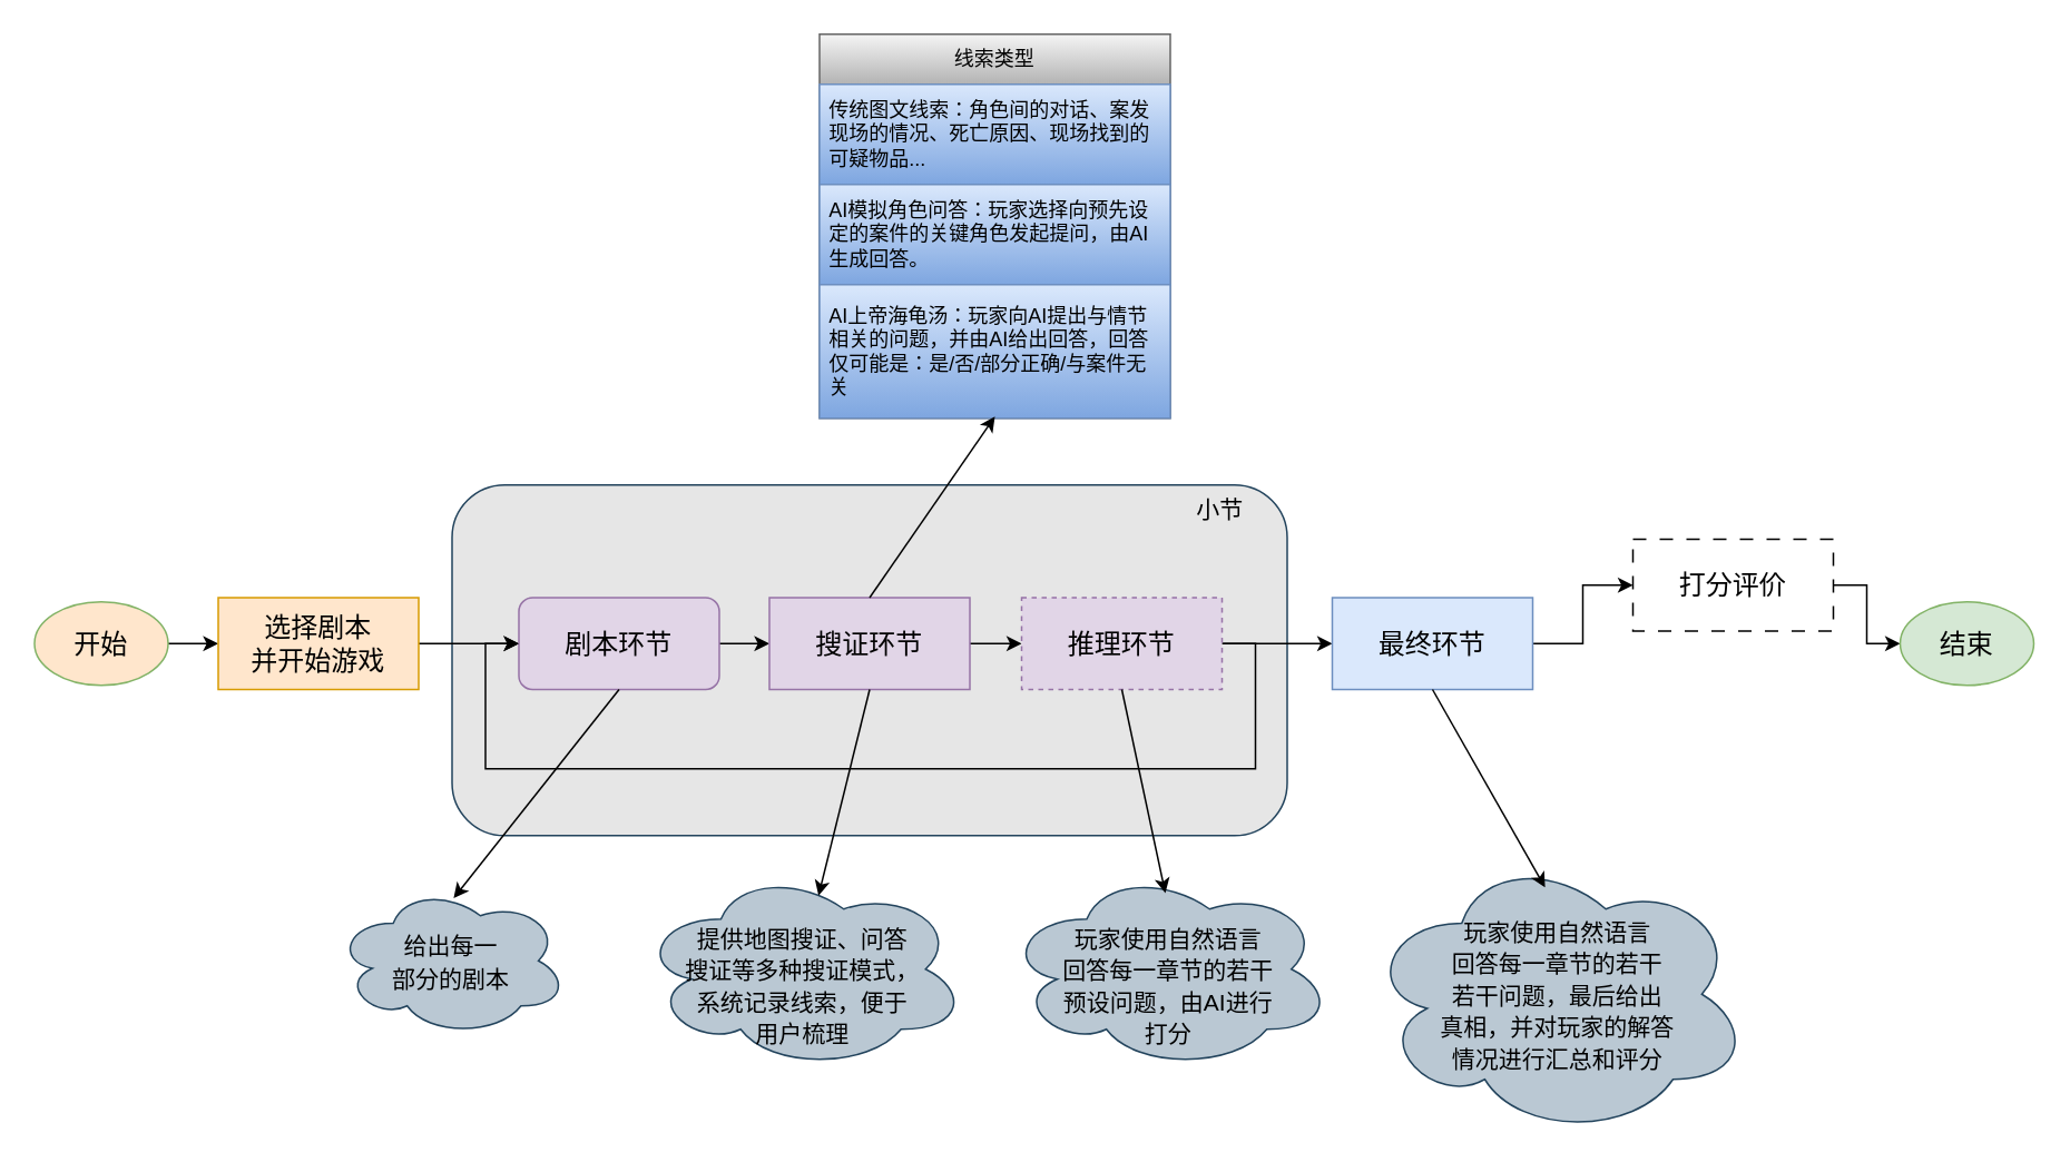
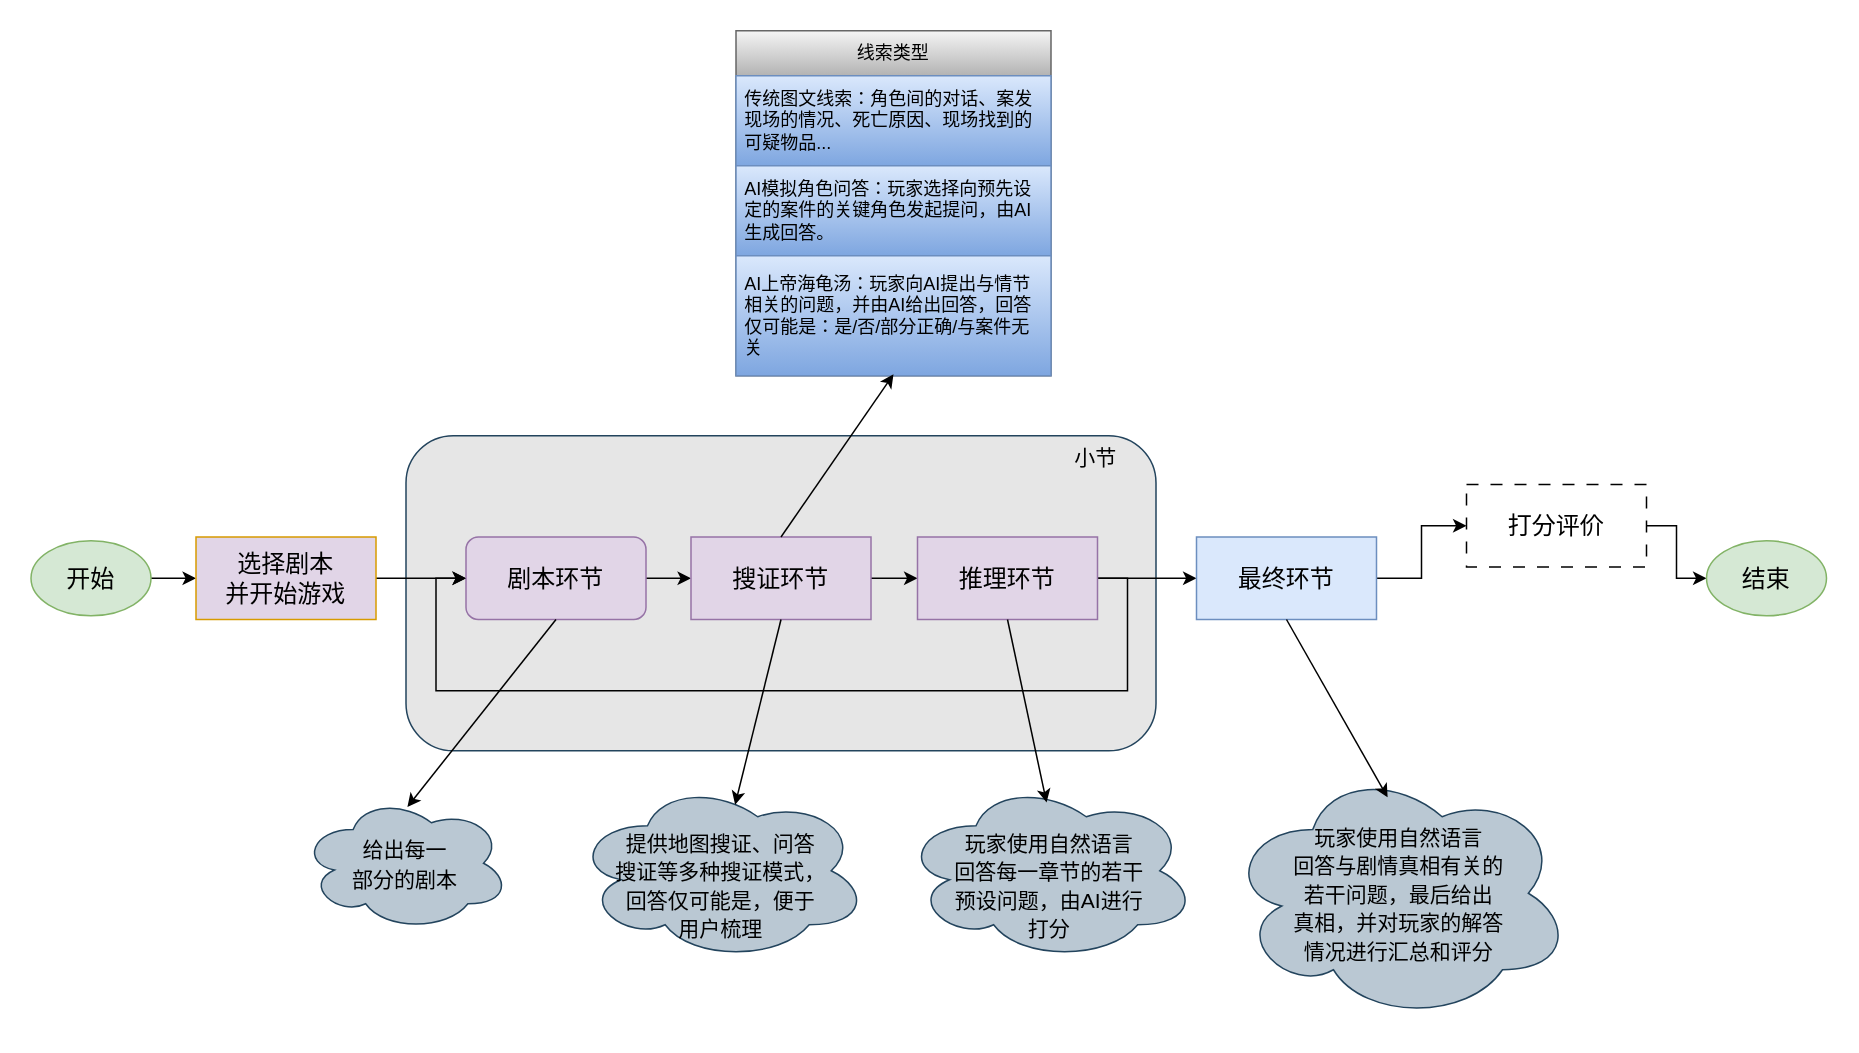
  <mxCell id="0" />
  <mxCell id="1" parent="0" />
  <mxCell id="2" value="" style="rounded=1;whiteSpace=wrap;html=1;labelPosition=center;verticalLabelPosition=top;align=center;verticalAlign=bottom;fillColor=#E6E6E6;strokeColor=#23445d;" vertex="1" parent="1"><mxGeometry x="270" y="290" width="500" height="210" as="geometry" /></mxCell>
  <mxCell id="3" style="edgeStyle=orthogonalEdgeStyle;rounded=0;orthogonalLoop=1;jettySize=auto;html=1;exitX=1;exitY=0.5;exitDx=0;exitDy=0;entryX=0;entryY=0.5;entryDx=0;entryDy=0;" edge="1" parent="1" source="4" target="6"><mxGeometry relative="1" as="geometry" /></mxCell>
- <mxCell id="4" value="&lt;font style=&quot;font-size: 16px;&quot;&gt;开始&lt;/font&gt;" style="ellipse;whiteSpace=wrap;html=1;fillColor=#ffe6cc;strokeColor=#82b366;" vertex="1" parent="1"><mxGeometry x="20" y="360" width="80" height="50" as="geometry" /></mxCell>
+ <mxCell id="4" value="&lt;font style=&quot;font-size: 16px;&quot;&gt;开始&lt;/font&gt;" style="ellipse;whiteSpace=wrap;html=1;fillColor=#d5e8d4;strokeColor=#82b366;" vertex="1" parent="1"><mxGeometry x="20" y="360" width="80" height="50" as="geometry" /></mxCell>
  <mxCell id="5" style="edgeStyle=orthogonalEdgeStyle;rounded=0;orthogonalLoop=1;jettySize=auto;html=1;exitX=1;exitY=0.5;exitDx=0;exitDy=0;entryX=0;entryY=0.5;entryDx=0;entryDy=0;" edge="1" parent="1" source="6" target="8"><mxGeometry relative="1" as="geometry" /></mxCell>
- <mxCell id="6" value="&lt;font style=&quot;font-size: 16px;&quot;&gt;选择剧本&lt;/font&gt;&lt;div&gt;&lt;font style=&quot;font-size: 16px;&quot;&gt;并开始游戏&lt;/font&gt;&lt;/div&gt;" style="rounded=0;whiteSpace=wrap;html=1;fillColor=#ffe6cc;strokeColor=#d79b00;" vertex="1" parent="1"><mxGeometry x="130" y="357.5" width="120" height="55" as="geometry" /></mxCell>
+ <mxCell id="6" value="&lt;font style=&quot;font-size: 16px;&quot;&gt;选择剧本&lt;/font&gt;&lt;div&gt;&lt;font style=&quot;font-size: 16px;&quot;&gt;并开始游戏&lt;/font&gt;&lt;/div&gt;" style="rounded=0;whiteSpace=wrap;html=1;fillColor=#e1d5e7;strokeColor=#d79b00;" vertex="1" parent="1"><mxGeometry x="130" y="357.5" width="120" height="55" as="geometry" /></mxCell>
  <mxCell id="7" style="edgeStyle=orthogonalEdgeStyle;rounded=0;orthogonalLoop=1;jettySize=auto;html=1;exitX=1;exitY=0.5;exitDx=0;exitDy=0;entryX=0;entryY=0.5;entryDx=0;entryDy=0;" edge="1" parent="1" source="8" target="10"><mxGeometry relative="1" as="geometry" /></mxCell>
  <mxCell id="8" value="&lt;span style=&quot;font-size: 16px;&quot;&gt;剧本环节&lt;/span&gt;" style="whiteSpace=wrap;html=1;fillColor=#e1d5e7;strokeColor=#9673a6;rounded=1;" vertex="1" parent="1"><mxGeometry x="310" y="357.5" width="120" height="55" as="geometry" /></mxCell>
  <mxCell id="9" style="edgeStyle=orthogonalEdgeStyle;rounded=0;orthogonalLoop=1;jettySize=auto;html=1;exitX=1;exitY=0.5;exitDx=0;exitDy=0;entryX=0;entryY=0.5;entryDx=0;entryDy=0;" edge="1" parent="1" source="10" target="13"><mxGeometry relative="1" as="geometry" /></mxCell>
  <mxCell id="10" value="&lt;span style=&quot;font-size: 16px;&quot;&gt;搜证环节&lt;/span&gt;" style="rounded=0;whiteSpace=wrap;html=1;fillColor=#e1d5e7;strokeColor=#9673a6;" vertex="1" parent="1"><mxGeometry x="460" y="357.5" width="120" height="55" as="geometry" /></mxCell>
  <mxCell id="11" style="edgeStyle=orthogonalEdgeStyle;rounded=0;orthogonalLoop=1;jettySize=auto;html=1;exitX=1;exitY=0.5;exitDx=0;exitDy=0;entryX=0;entryY=0.5;entryDx=0;entryDy=0;" edge="1" parent="1" source="13" target="22"><mxGeometry relative="1" as="geometry" /></mxCell>
  <mxCell id="12" style="edgeStyle=orthogonalEdgeStyle;rounded=0;orthogonalLoop=1;jettySize=auto;html=1;exitX=1;exitY=0.5;exitDx=0;exitDy=0;entryX=0;entryY=0.5;entryDx=0;entryDy=0;" edge="1" parent="1" source="13" target="8"><mxGeometry relative="1" as="geometry"><Array as="points"><mxPoint x="751" y="385" /><mxPoint x="751" y="460" /><mxPoint x="290" y="460" /><mxPoint x="290" y="385" /></Array></mxGeometry></mxCell>
- <mxCell id="13" value="&lt;span style=&quot;font-size: 16px;&quot;&gt;推理环节&lt;/span&gt;" style="rounded=0;whiteSpace=wrap;html=1;fillColor=#e1d5e7;strokeColor=#9673a6;dashed=1;" vertex="1" parent="1"><mxGeometry x="611" y="357.5" width="120" height="55" as="geometry" /></mxCell>
+ <mxCell id="13" value="&lt;span style=&quot;font-size: 16px;&quot;&gt;推理环节&lt;/span&gt;" style="rounded=0;whiteSpace=wrap;html=1;fillColor=#e1d5e7;strokeColor=#9673a6;" vertex="1" parent="1"><mxGeometry x="611" y="357.5" width="120" height="55" as="geometry" /></mxCell>
  <mxCell id="14" value="线索类型" style="swimlane;fontStyle=0;childLayout=stackLayout;horizontal=1;startSize=30;horizontalStack=0;resizeParent=1;resizeParentMax=0;resizeLast=0;collapsible=1;marginBottom=0;whiteSpace=wrap;html=1;fillColor=#f5f5f5;gradientColor=#b3b3b3;strokeColor=#666666;" vertex="1" parent="1"><mxGeometry x="490" y="20" width="210" height="230" as="geometry" /></mxCell>
  <mxCell id="15" value="传统图文线索：角色间的对话、案发现场的情况、死亡原因、现场找到的可疑物品..." style="text;strokeColor=#6c8ebf;fillColor=#dae8fc;align=left;verticalAlign=middle;spacingLeft=4;spacingRight=4;overflow=hidden;points=[[0,0.5],[1,0.5]];portConstraint=eastwest;rotatable=0;whiteSpace=wrap;html=1;gradientColor=#7ea6e0;" vertex="1" parent="14"><mxGeometry y="30" width="210" height="60" as="geometry" /></mxCell>
  <mxCell id="16" value="AI模拟角色问答：玩家选择向预先设定的案件的关键角色发起提问，由AI生成回答。" style="text;strokeColor=#6c8ebf;fillColor=#dae8fc;align=left;verticalAlign=middle;spacingLeft=4;spacingRight=4;overflow=hidden;points=[[0,0.5],[1,0.5]];portConstraint=eastwest;rotatable=0;whiteSpace=wrap;html=1;gradientColor=#7ea6e0;" vertex="1" parent="14"><mxGeometry y="90" width="210" height="60" as="geometry" /></mxCell>
  <mxCell id="17" value="AI上帝海龟汤：玩家向AI提出与情节相关的问题，并由AI给出回答，回答仅可能是：是/否/部分正确/与案件无关" style="text;strokeColor=#6c8ebf;fillColor=#dae8fc;align=left;verticalAlign=middle;spacingLeft=4;spacingRight=4;overflow=hidden;points=[[0,0.5],[1,0.5]];portConstraint=eastwest;rotatable=0;whiteSpace=wrap;html=1;gradientColor=#7ea6e0;" vertex="1" parent="14"><mxGeometry y="150" width="210" height="80" as="geometry" /></mxCell>
  <mxCell id="18" value="&lt;font style=&quot;font-size: 14px;&quot;&gt;给出每一&lt;/font&gt;&lt;div&gt;&lt;font style=&quot;font-size: 14px;&quot;&gt;部分的&lt;/font&gt;&lt;span style=&quot;font-size: 14px; background-color: initial;&quot;&gt;剧本&lt;/span&gt;&lt;/div&gt;" style="ellipse;shape=cloud;whiteSpace=wrap;html=1;fontSize=16;fillColor=#bac8d3;strokeColor=#23445d;" vertex="1" parent="1"><mxGeometry x="200" y="530" width="139.09" height="90" as="geometry" /></mxCell>
- <mxCell id="19" value="&lt;div&gt;&lt;span style=&quot;font-size: 14px;&quot;&gt;&lt;br&gt;&lt;/span&gt;&lt;/div&gt;&lt;span style=&quot;font-size: 14px;&quot;&gt;提供地图搜证、问答&lt;/span&gt;&lt;div&gt;&lt;span style=&quot;font-size: 14px;&quot;&gt;搜证等多种搜证模式，&lt;/span&gt;&lt;/div&gt;&lt;div&gt;&lt;span style=&quot;font-size: 14px;&quot;&gt;系统记录线索，便于&lt;/span&gt;&lt;/div&gt;&lt;div&gt;&lt;span style=&quot;font-size: 14px;&quot;&gt;用户梳理&lt;/span&gt;&lt;/div&gt;" style="ellipse;shape=cloud;whiteSpace=wrap;html=1;fontSize=16;fillColor=#bac8d3;strokeColor=#23445d;" vertex="1" parent="1"><mxGeometry x="382" y="520" width="196" height="120" as="geometry" /></mxCell>
+ <mxCell id="19" value="&lt;div&gt;&lt;span style=&quot;font-size: 14px;&quot;&gt;&lt;br&gt;&lt;/span&gt;&lt;/div&gt;&lt;span style=&quot;font-size: 14px;&quot;&gt;提供地图搜证、问答&lt;/span&gt;&lt;div&gt;&lt;span style=&quot;font-size: 14px;&quot;&gt;搜证等多种搜证模式，&lt;/span&gt;&lt;/div&gt;&lt;div&gt;&lt;span style=&quot;font-size: 14px;&quot;&gt;回答仅可能是，便于&lt;/span&gt;&lt;/div&gt;&lt;div&gt;&lt;span style=&quot;font-size: 14px;&quot;&gt;用户梳理&lt;/span&gt;&lt;/div&gt;" style="ellipse;shape=cloud;whiteSpace=wrap;html=1;fontSize=16;fillColor=#bac8d3;strokeColor=#23445d;" vertex="1" parent="1"><mxGeometry x="382" y="520" width="196" height="120" as="geometry" /></mxCell>
  <mxCell id="20" value="&lt;div&gt;&lt;font style=&quot;font-size: 14px;&quot;&gt;&lt;br&gt;&lt;/font&gt;&lt;/div&gt;&lt;font style=&quot;font-size: 14px;&quot;&gt;玩家使用自然语言&lt;/font&gt;&lt;div&gt;&lt;font style=&quot;font-size: 14px;&quot;&gt;回答每一章节的若干&lt;/font&gt;&lt;/div&gt;&lt;div&gt;&lt;font style=&quot;font-size: 14px;&quot;&gt;预设问题，由AI进行&lt;/font&gt;&lt;/div&gt;&lt;div&gt;&lt;font style=&quot;font-size: 14px;&quot;&gt;打分&lt;/font&gt;&lt;/div&gt;" style="ellipse;shape=cloud;whiteSpace=wrap;html=1;fontSize=16;fillColor=#bac8d3;strokeColor=#23445d;" vertex="1" parent="1"><mxGeometry x="601" y="520" width="196" height="120" as="geometry" /></mxCell>
  <mxCell id="21" style="edgeStyle=orthogonalEdgeStyle;rounded=0;orthogonalLoop=1;jettySize=auto;html=1;exitX=1;exitY=0.5;exitDx=0;exitDy=0;entryX=0;entryY=0.5;entryDx=0;entryDy=0;" edge="1" parent="1" source="22" target="25"><mxGeometry relative="1" as="geometry" /></mxCell>
  <mxCell id="22" value="&lt;span style=&quot;font-size: 16px;&quot;&gt;最终环节&lt;/span&gt;" style="rounded=0;whiteSpace=wrap;html=1;fillColor=#dae8fc;strokeColor=#6c8ebf;" vertex="1" parent="1"><mxGeometry x="797" y="357.5" width="120" height="55" as="geometry" /></mxCell>
- <mxCell id="23" value="&lt;div&gt;&lt;span style=&quot;font-size: 14px; background-color: initial;&quot;&gt;玩家使用自然语言&lt;/span&gt;&lt;br&gt;&lt;/div&gt;&lt;div&gt;&lt;font style=&quot;font-size: 14px;&quot;&gt;回答每一章节的若干&lt;/font&gt;&lt;/div&gt;&lt;div&gt;&lt;font style=&quot;font-size: 14px;&quot;&gt;若干问题，最后给出&lt;/font&gt;&lt;/div&gt;&lt;div&gt;&lt;font style=&quot;font-size: 14px;&quot;&gt;真相，并对玩家的解答&lt;/font&gt;&lt;/div&gt;&lt;div&gt;&lt;font style=&quot;font-size: 14px;&quot;&gt;情况进行汇总和评分&lt;br&gt;&lt;/font&gt;&lt;/div&gt;" style="ellipse;shape=cloud;whiteSpace=wrap;html=1;fontSize=16;fillColor=#bac8d3;strokeColor=#23445d;" vertex="1" parent="1"><mxGeometry x="817" y="510" width="230" height="170" as="geometry" /></mxCell>
+ <mxCell id="23" value="&lt;div&gt;&lt;span style=&quot;font-size: 14px; background-color: initial;&quot;&gt;玩家使用自然语言&lt;/span&gt;&lt;br&gt;&lt;/div&gt;&lt;div&gt;&lt;font style=&quot;font-size: 14px;&quot;&gt;回答与剧情真相有关的&lt;/font&gt;&lt;/div&gt;&lt;div&gt;&lt;font style=&quot;font-size: 14px;&quot;&gt;若干问题，最后给出&lt;/font&gt;&lt;/div&gt;&lt;div&gt;&lt;font style=&quot;font-size: 14px;&quot;&gt;真相，并对玩家的解答&lt;/font&gt;&lt;/div&gt;&lt;div&gt;&lt;font style=&quot;font-size: 14px;&quot;&gt;情况进行汇总和评分&lt;br&gt;&lt;/font&gt;&lt;/div&gt;" style="ellipse;shape=cloud;whiteSpace=wrap;html=1;fontSize=16;fillColor=#bac8d3;strokeColor=#23445d;" vertex="1" parent="1"><mxGeometry x="817" y="510" width="230" height="170" as="geometry" /></mxCell>
  <mxCell id="24" style="edgeStyle=orthogonalEdgeStyle;rounded=0;orthogonalLoop=1;jettySize=auto;html=1;exitX=1;exitY=0.5;exitDx=0;exitDy=0;entryX=0;entryY=0.5;entryDx=0;entryDy=0;" edge="1" parent="1" source="25" target="26"><mxGeometry relative="1" as="geometry" /></mxCell>
  <mxCell id="25" value="&lt;span style=&quot;font-size: 16px;&quot;&gt;打分评价&lt;/span&gt;" style="rounded=0;whiteSpace=wrap;html=1;dashed=1;dashPattern=8 8;" vertex="1" parent="1"><mxGeometry x="977" y="322.5" width="120" height="55" as="geometry" /></mxCell>
  <mxCell id="26" value="&lt;font style=&quot;font-size: 16px;&quot;&gt;结束&lt;/font&gt;" style="ellipse;whiteSpace=wrap;html=1;fillColor=#d5e8d4;strokeColor=#82b366;" vertex="1" parent="1"><mxGeometry x="1137" y="360" width="80" height="50" as="geometry" /></mxCell>
  <mxCell id="27" style="rounded=0;orthogonalLoop=1;jettySize=auto;html=1;exitX=0.5;exitY=0;exitDx=0;exitDy=0;entryX=0.5;entryY=0.988;entryDx=0;entryDy=0;entryPerimeter=0;" edge="1" parent="1" source="10" target="17"><mxGeometry relative="1" as="geometry" /></mxCell>
  <mxCell id="28" style="rounded=0;orthogonalLoop=1;jettySize=auto;html=1;exitX=0.5;exitY=1;exitDx=0;exitDy=0;entryX=0.51;entryY=0.083;entryDx=0;entryDy=0;entryPerimeter=0;" edge="1" parent="1" source="8" target="18"><mxGeometry relative="1" as="geometry" /></mxCell>
  <mxCell id="29" style="rounded=0;orthogonalLoop=1;jettySize=auto;html=1;exitX=0.5;exitY=1;exitDx=0;exitDy=0;entryX=0.548;entryY=0.133;entryDx=0;entryDy=0;entryPerimeter=0;" edge="1" parent="1" source="10" target="19"><mxGeometry relative="1" as="geometry" /></mxCell>
  <mxCell id="30" style="rounded=0;orthogonalLoop=1;jettySize=auto;html=1;exitX=0.5;exitY=1;exitDx=0;exitDy=0;entryX=0.49;entryY=0.121;entryDx=0;entryDy=0;entryPerimeter=0;" edge="1" parent="1" source="13" target="20"><mxGeometry relative="1" as="geometry" /></mxCell>
  <mxCell id="31" style="rounded=0;orthogonalLoop=1;jettySize=auto;html=1;exitX=0.5;exitY=1;exitDx=0;exitDy=0;entryX=0.467;entryY=0.124;entryDx=0;entryDy=0;entryPerimeter=0;" edge="1" parent="1" source="22" target="23"><mxGeometry relative="1" as="geometry" /></mxCell>
  <mxCell id="32" value="&lt;font style=&quot;font-size: 14px;&quot;&gt;小节&lt;/font&gt;" style="text;html=1;align=center;verticalAlign=middle;whiteSpace=wrap;rounded=0;" vertex="1" parent="1"><mxGeometry x="700" y="290" width="60" height="30" as="geometry" /></mxCell>
